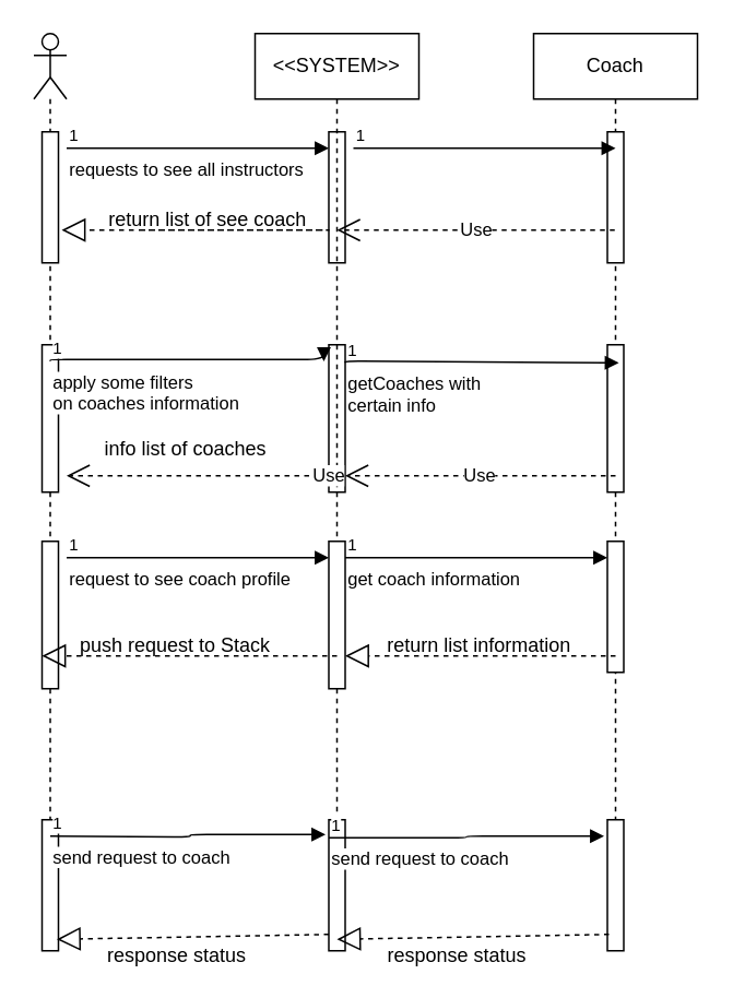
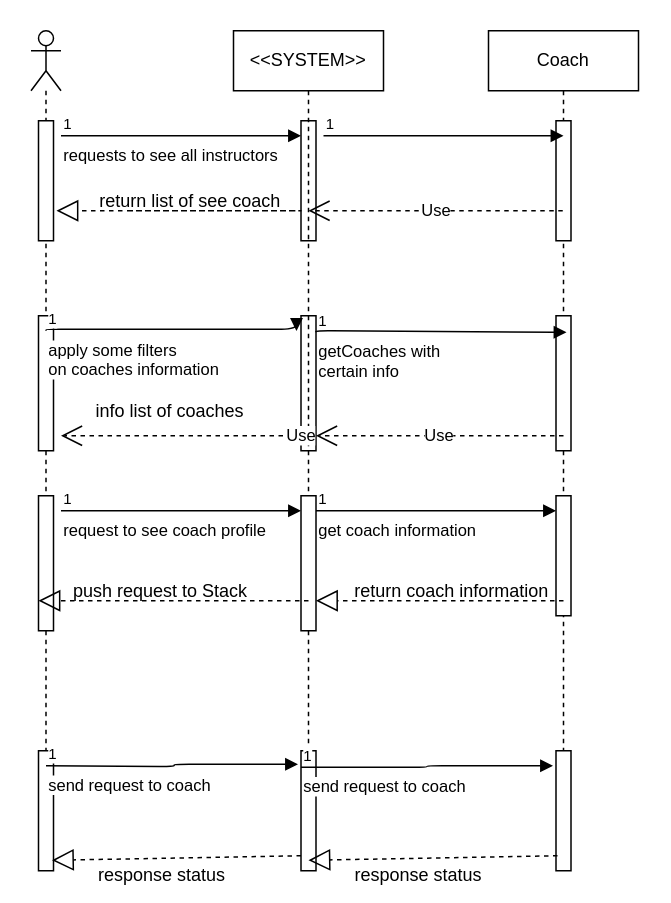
  <mxCell id="0" />
  <mxCell id="1" parent="0" />
  <mxCell id="2" value="" style="shape=umlLifeline;participant=umlActor;perimeter=lifelinePerimeter;whiteSpace=wrap;html=1;container=1;collapsible=0;recursiveResize=0;verticalAlign=top;spacingTop=36;labelBackgroundColor=#ffffff;outlineConnect=0;" vertex="1" parent="1"><mxGeometry x="20" y="20" width="20" height="560" as="geometry" /></mxCell>
  <mxCell id="3" value="" style="html=1;points=[];perimeter=orthogonalPerimeter;" vertex="1" parent="2"><mxGeometry x="5" y="60" width="10" height="80" as="geometry" /></mxCell>
  <mxCell id="4" value="" style="html=1;points=[];perimeter=orthogonalPerimeter;" vertex="1" parent="2"><mxGeometry x="5" y="310" width="10" height="90" as="geometry" /></mxCell>
  <mxCell id="5" value="" style="html=1;points=[];perimeter=orthogonalPerimeter;" vertex="1" parent="2"><mxGeometry x="5" y="480" width="10" height="80" as="geometry" /></mxCell>
  <mxCell id="6" value="send request to coach" style="endArrow=block;endFill=1;html=1;edgeStyle=orthogonalEdgeStyle;align=left;verticalAlign=top;entryX=-0.2;entryY=0.113;entryDx=0;entryDy=0;entryPerimeter=0;" edge="1" parent="2" target="21"><mxGeometry x="-1" relative="1" as="geometry"><mxPoint x="10" y="490" as="sourcePoint" /><mxPoint x="170" y="490" as="targetPoint" /></mxGeometry></mxCell>
  <mxCell id="7" value="1" style="resizable=0;html=1;align=left;verticalAlign=bottom;labelBackgroundColor=#ffffff;fontSize=10;" connectable="0" vertex="1" parent="6"><mxGeometry x="-1" relative="1" as="geometry" /></mxCell>
  <mxCell id="8" value="requests to see all instructors" style="endArrow=block;endFill=1;html=1;edgeStyle=orthogonalEdgeStyle;align=left;verticalAlign=top;" edge="1" parent="1"><mxGeometry x="-1" relative="1" as="geometry"><mxPoint x="40" y="90" as="sourcePoint" /><mxPoint x="200" y="90" as="targetPoint" /></mxGeometry></mxCell>
  <mxCell id="9" value="1" style="resizable=0;html=1;align=left;verticalAlign=bottom;labelBackgroundColor=#ffffff;fontSize=10;" connectable="0" vertex="1" parent="8"><mxGeometry x="-1" relative="1" as="geometry" /></mxCell>
  <mxCell id="10" value="" style="html=1;points=[];perimeter=orthogonalPerimeter;" vertex="1" parent="1"><mxGeometry x="200" y="80" width="10" height="80" as="geometry" /></mxCell>
  <mxCell id="11" value="" style="html=1;points=[];perimeter=orthogonalPerimeter;" vertex="1" parent="1"><mxGeometry x="25" y="210" width="10" height="90" as="geometry" /></mxCell>
  <mxCell id="12" value="" style="html=1;points=[];perimeter=orthogonalPerimeter;" vertex="1" parent="1"><mxGeometry x="200" y="210" width="10" height="90" as="geometry" /></mxCell>
  <mxCell id="13" value="" style="endArrow=block;dashed=1;endFill=0;endSize=12;html=1;entryX=1.2;entryY=0.75;entryDx=0;entryDy=0;entryPerimeter=0;" edge="1" parent="1" target="3"><mxGeometry width="160" relative="1" as="geometry"><mxPoint x="85" y="140" as="sourcePoint" /><mxPoint x="-5" y="140" as="targetPoint" /><Array as="points"><mxPoint x="205" y="140" /><mxPoint x="125" y="140" /></Array></mxGeometry></mxCell>
  <mxCell id="14" value="return list of see coaches" style="text;strokeColor=none;fillColor=none;align=left;verticalAlign=top;spacingLeft=4;spacingRight=4;overflow=hidden;rotatable=0;points=[[0,0.5],[1,0.5]];portConstraint=eastwest;" vertex="1" parent="1"><mxGeometry x="60" y="120" width="130" height="26" as="geometry" /></mxCell>
  <mxCell id="15" value="apply some filters &lt;br&gt;on coaches information&amp;nbsp;" style="endArrow=block;endFill=1;html=1;edgeStyle=orthogonalEdgeStyle;align=left;verticalAlign=top;entryX=-0.3;entryY=0.113;entryDx=0;entryDy=0;entryPerimeter=0;" edge="1" parent="1" target="12"><mxGeometry x="-1" relative="1" as="geometry"><mxPoint x="30" y="220" as="sourcePoint" /><mxPoint x="190" y="220" as="targetPoint" /><Array as="points"><mxPoint x="30" y="219" /></Array></mxGeometry></mxCell>
  <mxCell id="16" value="1" style="resizable=0;html=1;align=left;verticalAlign=bottom;labelBackgroundColor=#ffffff;fontSize=10;" connectable="0" vertex="1" parent="15"><mxGeometry x="-1" relative="1" as="geometry" /></mxCell>
  <mxCell id="17" value="&amp;lt;&amp;lt;SYSTEM&amp;gt;&amp;gt;" style="shape=umlLifeline;perimeter=lifelinePerimeter;whiteSpace=wrap;html=1;container=1;collapsible=0;recursiveResize=0;outlineConnect=0;" vertex="1" parent="1"><mxGeometry x="155" y="20" width="100" height="560" as="geometry" /></mxCell>
  <mxCell id="18" value="" style="html=1;points=[];perimeter=orthogonalPerimeter;" vertex="1" parent="17"><mxGeometry x="45" y="310" width="10" height="90" as="geometry" /></mxCell>
  <mxCell id="19" value="get coach information" style="endArrow=block;endFill=1;html=1;edgeStyle=orthogonalEdgeStyle;align=left;verticalAlign=top;" edge="1" parent="17"><mxGeometry x="-1" relative="1" as="geometry"><mxPoint x="55" y="320" as="sourcePoint" /><mxPoint x="215" y="320" as="targetPoint" /></mxGeometry></mxCell>
  <mxCell id="20" value="1" style="resizable=0;html=1;align=left;verticalAlign=bottom;labelBackgroundColor=#ffffff;fontSize=10;" connectable="0" vertex="1" parent="19"><mxGeometry x="-1" relative="1" as="geometry" /></mxCell>
  <mxCell id="21" value="" style="html=1;points=[];perimeter=orthogonalPerimeter;" vertex="1" parent="17"><mxGeometry x="45" y="480" width="10" height="80" as="geometry" /></mxCell>
  <mxCell id="22" value="Coach" style="shape=umlLifeline;perimeter=lifelinePerimeter;whiteSpace=wrap;html=1;container=1;collapsible=0;recursiveResize=0;outlineConnect=0;" vertex="1" parent="1"><mxGeometry x="325" y="20" width="100" height="560" as="geometry" /></mxCell>
  <mxCell id="23" value="" style="html=1;points=[];perimeter=orthogonalPerimeter;" vertex="1" parent="22"><mxGeometry x="45" y="60" width="10" height="80" as="geometry" /></mxCell>
  <mxCell id="24" value="" style="html=1;points=[];perimeter=orthogonalPerimeter;" vertex="1" parent="22"><mxGeometry x="45" y="190" width="10" height="90" as="geometry" /></mxCell>
  <mxCell id="25" value="" style="html=1;points=[];perimeter=orthogonalPerimeter;" vertex="1" parent="22"><mxGeometry x="45" y="310" width="10" height="80" as="geometry" /></mxCell>
  <mxCell id="26" value="" style="html=1;points=[];perimeter=orthogonalPerimeter;" vertex="1" parent="22"><mxGeometry x="45" y="480" width="10" height="80" as="geometry" /></mxCell>
  <mxCell id="27" value="" style="endArrow=block;endFill=1;html=1;edgeStyle=orthogonalEdgeStyle;align=left;verticalAlign=top;" edge="1" parent="1"><mxGeometry x="-1" relative="1" as="geometry"><mxPoint x="215" y="90" as="sourcePoint" /><mxPoint x="375" y="90" as="targetPoint" /></mxGeometry></mxCell>
  <mxCell id="28" value="1" style="resizable=0;html=1;align=left;verticalAlign=bottom;labelBackgroundColor=#ffffff;fontSize=10;" connectable="0" vertex="1" parent="27"><mxGeometry x="-1" relative="1" as="geometry" /></mxCell>
  <mxCell id="29" value="Use" style="endArrow=open;endSize=12;dashed=1;html=1;" edge="1" parent="1" source="22"><mxGeometry width="160" relative="1" as="geometry"><mxPoint x="335" y="140" as="sourcePoint" /><mxPoint x="205" y="140" as="targetPoint" /></mxGeometry></mxCell>
  <mxCell id="30" value="getCoaches with &lt;br&gt;certain info" style="endArrow=block;endFill=1;html=1;edgeStyle=orthogonalEdgeStyle;align=left;verticalAlign=top;entryX=-0.3;entryY=0.113;entryDx=0;entryDy=0;entryPerimeter=0;" edge="1" parent="1"><mxGeometry x="-0.988" y="-1" relative="1" as="geometry"><mxPoint x="210" y="221" as="sourcePoint" /><mxPoint x="377" y="221" as="targetPoint" /><Array as="points"><mxPoint x="210" y="220" /></Array><mxPoint as="offset" /></mxGeometry></mxCell>
  <mxCell id="31" value="1" style="resizable=0;html=1;align=left;verticalAlign=bottom;labelBackgroundColor=#ffffff;fontSize=10;" connectable="0" vertex="1" parent="30"><mxGeometry x="-1" relative="1" as="geometry" /></mxCell>
  <mxCell id="32" value="Use" style="endArrow=open;endSize=12;dashed=1;html=1;" edge="1" parent="1"><mxGeometry width="160" relative="1" as="geometry"><mxPoint x="375" y="290" as="sourcePoint" /><mxPoint x="210" y="290" as="targetPoint" /><Array as="points"><mxPoint x="285" y="290" /></Array></mxGeometry></mxCell>
  <mxCell id="33" value="Use" style="endArrow=open;endSize=12;dashed=1;html=1;" edge="1" parent="1"><mxGeometry x="-1" width="160" relative="1" as="geometry"><mxPoint x="200" y="290" as="sourcePoint" /><mxPoint x="40" y="290" as="targetPoint" /><mxPoint as="offset" /></mxGeometry></mxCell>
  <mxCell id="34" value="info list of coaches" style="text;strokeColor=none;fillColor=none;align=left;verticalAlign=top;spacingLeft=4;spacingRight=4;overflow=hidden;rotatable=0;points=[[0,0.5],[1,0.5]];portConstraint=eastwest;" vertex="1" parent="1"><mxGeometry x="57.5" y="260" width="120" height="26" as="geometry" /></mxCell>
  <mxCell id="35" value="request to see coach profile" style="endArrow=block;endFill=1;html=1;edgeStyle=orthogonalEdgeStyle;align=left;verticalAlign=top;" edge="1" parent="1"><mxGeometry x="-1" relative="1" as="geometry"><mxPoint x="40" y="340" as="sourcePoint" /><mxPoint x="200" y="340" as="targetPoint" /></mxGeometry></mxCell>
  <mxCell id="36" value="1" style="resizable=0;html=1;align=left;verticalAlign=bottom;labelBackgroundColor=#ffffff;fontSize=10;" connectable="0" vertex="1" parent="35"><mxGeometry x="-1" relative="1" as="geometry" /></mxCell>
  <mxCell id="37" value="" style="endArrow=block;dashed=1;endFill=0;endSize=12;html=1;entryX=1;entryY=0.778;entryDx=0;entryDy=0;entryPerimeter=0;" edge="1" parent="1" target="18"><mxGeometry width="160" relative="1" as="geometry"><mxPoint x="375" y="400" as="sourcePoint" /><mxPoint x="225" y="400" as="targetPoint" /></mxGeometry></mxCell>
- <mxCell id="38" value="return list information" style="text;strokeColor=none;fillColor=none;align=left;verticalAlign=top;spacingLeft=4;spacingRight=4;overflow=hidden;rotatable=0;points=[[0,0.5],[1,0.5]];portConstraint=eastwest;" vertex="1" parent="1"><mxGeometry x="230" y="380" width="145" height="26" as="geometry" /></mxCell>
+ <mxCell id="38" value="return coach information" style="text;strokeColor=none;fillColor=none;align=left;verticalAlign=top;spacingLeft=4;spacingRight=4;overflow=hidden;rotatable=0;points=[[0,0.5],[1,0.5]];portConstraint=eastwest;" vertex="1" parent="1"><mxGeometry x="230" y="380" width="145" height="26" as="geometry" /></mxCell>
  <mxCell id="39" value="" style="endArrow=block;dashed=1;endFill=0;endSize=12;html=1;" edge="1" parent="1"><mxGeometry width="160" relative="1" as="geometry"><mxPoint x="205" y="400" as="sourcePoint" /><mxPoint x="25" y="400" as="targetPoint" /></mxGeometry></mxCell>
  <mxCell id="40" value="push request to Stack" style="text;strokeColor=none;fillColor=none;align=left;verticalAlign=top;spacingLeft=4;spacingRight=4;overflow=hidden;rotatable=0;points=[[0,0.5],[1,0.5]];portConstraint=eastwest;" vertex="1" parent="1"><mxGeometry x="42.5" y="380" width="150" height="26" as="geometry" /></mxCell>
  <mxCell id="41" value="send request to coach" style="endArrow=block;endFill=1;html=1;edgeStyle=orthogonalEdgeStyle;align=left;verticalAlign=top;entryX=-0.2;entryY=0.113;entryDx=0;entryDy=0;entryPerimeter=0;" edge="1" parent="1"><mxGeometry x="-1" relative="1" as="geometry"><mxPoint x="200" y="511" as="sourcePoint" /><mxPoint x="368" y="510" as="targetPoint" /><Array as="points"><mxPoint x="284" y="511" /><mxPoint x="284" y="510" /></Array></mxGeometry></mxCell>
  <mxCell id="42" value="1" style="resizable=0;html=1;align=left;verticalAlign=bottom;labelBackgroundColor=#ffffff;fontSize=10;" connectable="0" vertex="1" parent="41"><mxGeometry x="-1" relative="1" as="geometry" /></mxCell>
  <mxCell id="43" value="" style="endArrow=block;dashed=1;endFill=0;endSize=12;html=1;entryX=0.9;entryY=0.913;entryDx=0;entryDy=0;entryPerimeter=0;" edge="1" parent="1"><mxGeometry width="160" relative="1" as="geometry"><mxPoint x="200" y="570" as="sourcePoint" /><mxPoint x="34" y="573.04" as="targetPoint" /></mxGeometry></mxCell>
  <mxCell id="44" value="response status" style="text;html=1;align=center;verticalAlign=middle;resizable=0;points=[];;labelBackgroundColor=#ffffff;" vertex="1" connectable="0" parent="43"><mxGeometry x="0.333" y="5" relative="1" as="geometry"><mxPoint x="17.5" y="5" as="offset" /></mxGeometry></mxCell>
  <mxCell id="45" value="" style="endArrow=block;dashed=1;endFill=0;endSize=12;html=1;entryX=0.9;entryY=0.913;entryDx=0;entryDy=0;entryPerimeter=0;" edge="1" parent="1"><mxGeometry width="160" relative="1" as="geometry"><mxPoint x="371" y="570" as="sourcePoint" /><mxPoint x="205" y="573.04" as="targetPoint" /></mxGeometry></mxCell>
  <mxCell id="46" value="response status" style="text;html=1;align=center;verticalAlign=middle;resizable=0;points=[];;labelBackgroundColor=#ffffff;" vertex="1" connectable="0" parent="45"><mxGeometry x="0.333" y="5" relative="1" as="geometry"><mxPoint x="17.5" y="5" as="offset" /></mxGeometry></mxCell>
